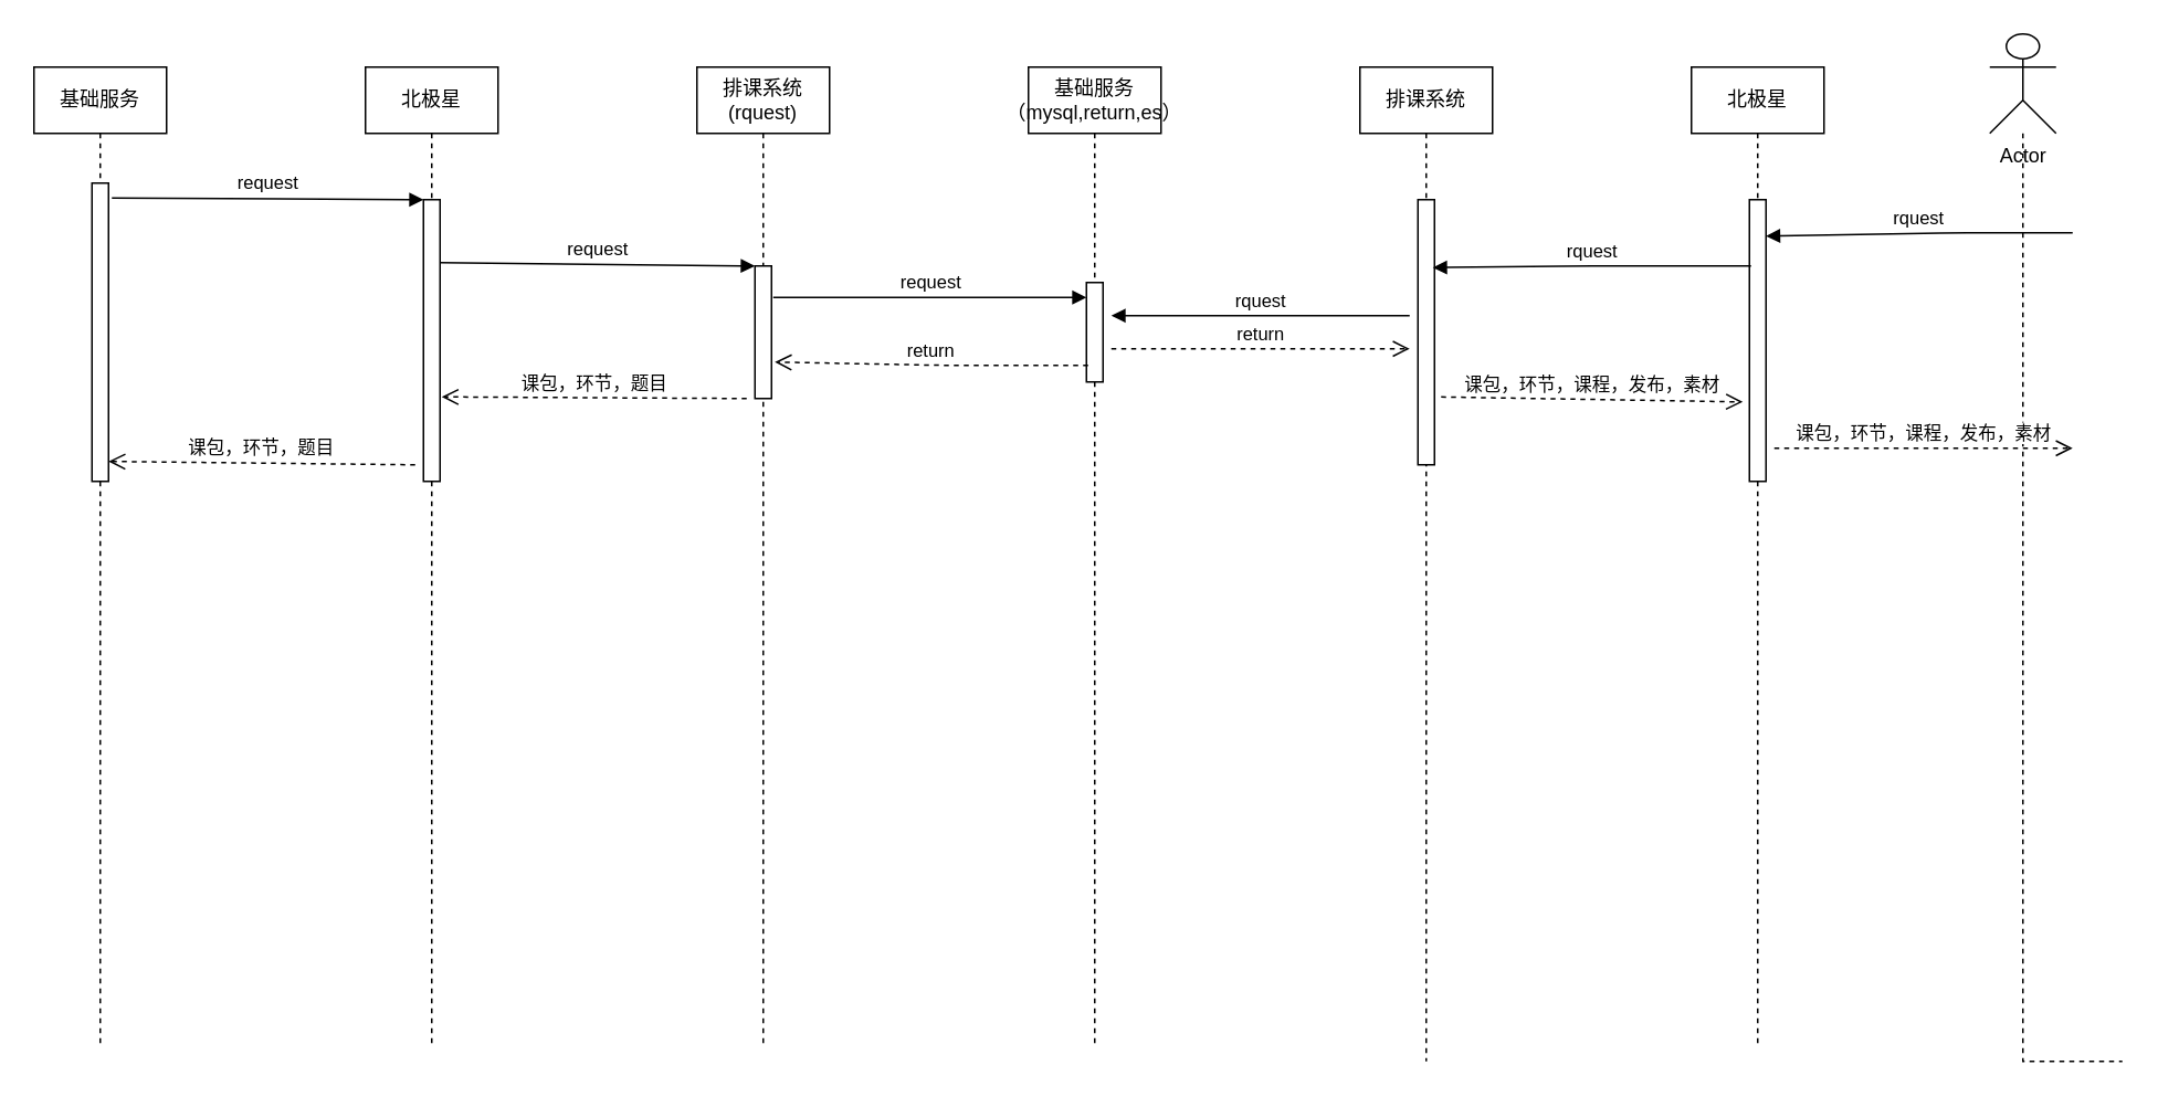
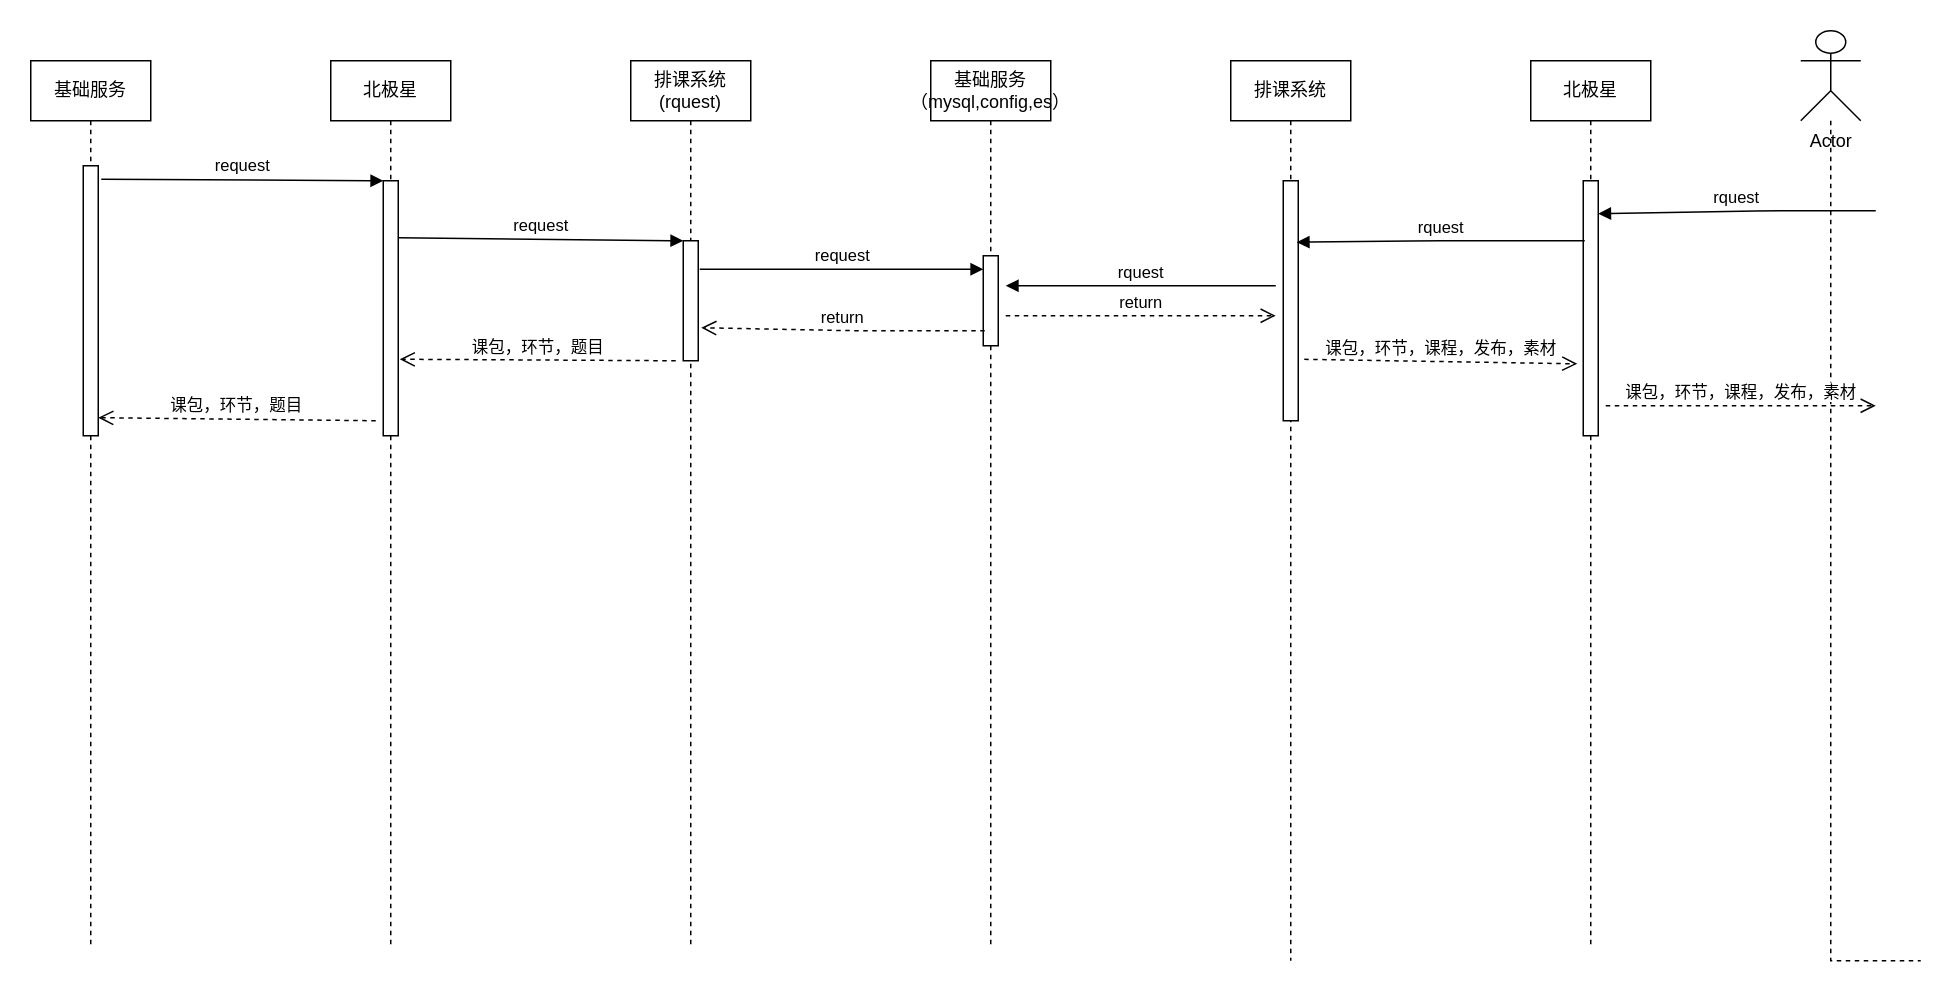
  <mxCell id="0" />
  <mxCell id="1" parent="0" />
  <mxCell id="2" value="基础服务" style="shape=umlLifeline;perimeter=lifelinePerimeter;whiteSpace=wrap;html=1;container=1;collapsible=0;recursiveResize=0;outlineConnect=0;" vertex="1" parent="1"><mxGeometry x="20" y="40" width="80" height="590" as="geometry" /></mxCell>
  <mxCell id="3" value="" style="html=1;points=[];perimeter=orthogonalPerimeter;" vertex="1" parent="2"><mxGeometry x="35" y="70" width="10" height="180" as="geometry" /></mxCell>
  <mxCell id="4" value="北极星" style="shape=umlLifeline;perimeter=lifelinePerimeter;whiteSpace=wrap;html=1;container=1;collapsible=0;recursiveResize=0;outlineConnect=0;" vertex="1" parent="1"><mxGeometry x="220" y="40" width="80" height="590" as="geometry" /></mxCell>
  <mxCell id="5" value="" style="html=1;points=[];perimeter=orthogonalPerimeter;" vertex="1" parent="4"><mxGeometry x="35" y="80" width="10" height="170" as="geometry" /></mxCell>
  <mxCell id="6" value="排课系统(rquest)" style="shape=umlLifeline;perimeter=lifelinePerimeter;whiteSpace=wrap;html=1;container=1;collapsible=0;recursiveResize=0;outlineConnect=0;" vertex="1" parent="1"><mxGeometry x="420" y="40" width="80" height="590" as="geometry" /></mxCell>
  <mxCell id="7" value="" style="html=1;points=[];perimeter=orthogonalPerimeter;" vertex="1" parent="6"><mxGeometry x="35" y="120" width="10" height="80" as="geometry" /></mxCell>
  <mxCell id="8" value="request" style="html=1;verticalAlign=bottom;endArrow=block;entryX=0;entryY=0;exitX=1.2;exitY=0.05;exitDx=0;exitDy=0;exitPerimeter=0;" edge="1" target="5" parent="1" source="3"><mxGeometry relative="1" as="geometry"><mxPoint x="70" y="120" as="sourcePoint" /></mxGeometry></mxCell>
- <mxCell id="9" value="基础服务（mysql,return,es）" style="shape=umlLifeline;perimeter=lifelinePerimeter;whiteSpace=wrap;html=1;container=1;collapsible=0;recursiveResize=0;outlineConnect=0;" vertex="1" parent="1"><mxGeometry x="620" y="40" width="80" height="590" as="geometry" /></mxCell>
+ <mxCell id="9" value="基础服务（mysql,config,es）" style="shape=umlLifeline;perimeter=lifelinePerimeter;whiteSpace=wrap;html=1;container=1;collapsible=0;recursiveResize=0;outlineConnect=0;" vertex="1" parent="1"><mxGeometry x="620" y="40" width="80" height="590" as="geometry" /></mxCell>
  <mxCell id="10" value="" style="html=1;points=[];perimeter=orthogonalPerimeter;" vertex="1" parent="9"><mxGeometry x="35" y="130" width="10" height="60" as="geometry" /></mxCell>
  <mxCell id="11" value="排课系统" style="shape=umlLifeline;perimeter=lifelinePerimeter;whiteSpace=wrap;html=1;container=1;collapsible=0;recursiveResize=0;outlineConnect=0;" vertex="1" parent="1"><mxGeometry x="820" y="40" width="80" height="600" as="geometry" /></mxCell>
  <mxCell id="12" value="" style="html=1;points=[];perimeter=orthogonalPerimeter;" vertex="1" parent="11"><mxGeometry x="35" y="80" width="10" height="160" as="geometry" /></mxCell>
  <mxCell id="13" value="request" style="html=1;verticalAlign=bottom;endArrow=block;entryX=0;entryY=0;exitX=1;exitY=0.224;exitDx=0;exitDy=0;exitPerimeter=0;" edge="1" target="7" parent="1" source="5"><mxGeometry relative="1" as="geometry"><mxPoint x="270" y="160" as="sourcePoint" /></mxGeometry></mxCell>
  <mxCell id="14" value="课包，环节，题目" style="html=1;verticalAlign=bottom;endArrow=open;dashed=1;endSize=8;entryX=1.1;entryY=0.7;entryDx=0;entryDy=0;entryPerimeter=0;" edge="1" parent="1" target="5"><mxGeometry relative="1" as="geometry"><mxPoint x="450" y="240" as="sourcePoint" /><mxPoint x="270" y="240" as="targetPoint" /></mxGeometry></mxCell>
  <mxCell id="15" value="课包，环节，题目" style="html=1;verticalAlign=bottom;endArrow=open;dashed=1;endSize=8;entryX=1;entryY=0.933;entryDx=0;entryDy=0;entryPerimeter=0;" edge="1" parent="1" target="3"><mxGeometry relative="1" as="geometry"><mxPoint x="250" y="280" as="sourcePoint" /><mxPoint x="70" y="280" as="targetPoint" /></mxGeometry></mxCell>
  <mxCell id="16" value="return" style="html=1;verticalAlign=bottom;endArrow=open;dashed=1;endSize=8;entryX=1.2;entryY=0.725;entryDx=0;entryDy=0;entryPerimeter=0;" edge="1" parent="1" target="7"><mxGeometry relative="1" as="geometry"><mxPoint x="656" y="220" as="sourcePoint" /><mxPoint x="480" y="220" as="targetPoint" /><Array as="points"><mxPoint x="570" y="220" /></Array></mxGeometry></mxCell>
  <mxCell id="17" value="request" style="html=1;verticalAlign=bottom;endArrow=block;exitX=1.1;exitY=0.238;exitDx=0;exitDy=0;exitPerimeter=0;entryX=0;entryY=0.15;entryDx=0;entryDy=0;entryPerimeter=0;" edge="1" parent="1" source="7" target="10"><mxGeometry width="80" relative="1" as="geometry"><mxPoint x="480" y="170" as="sourcePoint" /><mxPoint x="650" y="179" as="targetPoint" /><Array as="points"><mxPoint x="560" y="179" /></Array></mxGeometry></mxCell>
  <mxCell id="18" style="edgeStyle=orthogonalEdgeStyle;rounded=0;orthogonalLoop=1;jettySize=auto;html=1;dashed=1;endArrow=none;endFill=0;" edge="1" parent="1" source="19"><mxGeometry relative="1" as="geometry"><mxPoint x="1280" y="640" as="targetPoint" /><Array as="points"><mxPoint x="1280" y="640" /></Array></mxGeometry></mxCell>
  <mxCell id="19" value="Actor" style="shape=umlActor;verticalLabelPosition=bottom;verticalAlign=top;html=1;" vertex="1" parent="1"><mxGeometry x="1200" y="20" width="40" height="60" as="geometry" /></mxCell>
  <mxCell id="20" value="rquest" style="html=1;verticalAlign=bottom;endArrow=block;" edge="1" parent="1"><mxGeometry relative="1" as="geometry"><mxPoint x="850" y="190" as="sourcePoint" /><mxPoint x="670" y="190" as="targetPoint" /><Array as="points"><mxPoint x="750" y="190" /></Array></mxGeometry></mxCell>
  <mxCell id="21" value="return" style="html=1;verticalAlign=bottom;endArrow=open;dashed=1;endSize=8;" edge="1" parent="1"><mxGeometry relative="1" as="geometry"><mxPoint x="850" y="210" as="targetPoint" /><mxPoint x="670" y="210" as="sourcePoint" /><Array as="points"><mxPoint x="750" y="210" /></Array></mxGeometry></mxCell>
  <mxCell id="22" value="北极星" style="shape=umlLifeline;perimeter=lifelinePerimeter;whiteSpace=wrap;html=1;container=1;collapsible=0;recursiveResize=0;outlineConnect=0;" vertex="1" parent="1"><mxGeometry x="1020" y="40" width="80" height="590" as="geometry" /></mxCell>
  <mxCell id="23" value="" style="html=1;points=[];perimeter=orthogonalPerimeter;" vertex="1" parent="22"><mxGeometry x="35" y="80" width="10" height="170" as="geometry" /></mxCell>
  <mxCell id="24" value="rquest" style="html=1;verticalAlign=bottom;endArrow=block;" edge="1" parent="1"><mxGeometry relative="1" as="geometry"><mxPoint x="1056" y="160" as="sourcePoint" /><mxPoint x="864" y="161" as="targetPoint" /><Array as="points"><mxPoint x="950" y="160" /></Array></mxGeometry></mxCell>
  <mxCell id="25" value="课包，环节，课程，发布，素材" style="html=1;verticalAlign=bottom;endArrow=open;dashed=1;endSize=8;entryX=-0.4;entryY=0.718;entryDx=0;entryDy=0;entryPerimeter=0;exitX=1.4;exitY=0.744;exitDx=0;exitDy=0;exitPerimeter=0;" edge="1" source="12" parent="1" target="23"><mxGeometry relative="1" as="geometry"><mxPoint x="1060" y="272" as="targetPoint" /></mxGeometry></mxCell>
  <mxCell id="26" value="rquest" style="html=1;verticalAlign=bottom;endArrow=block;entryX=1;entryY=0.129;entryDx=0;entryDy=0;entryPerimeter=0;" edge="1" parent="1" target="23"><mxGeometry relative="1" as="geometry"><mxPoint x="1250" y="140" as="sourcePoint" /><mxPoint x="874" y="171" as="targetPoint" /><Array as="points"><mxPoint x="1180" y="140" /></Array></mxGeometry></mxCell>
  <mxCell id="27" value="课包，环节，课程，发布，素材" style="html=1;verticalAlign=bottom;endArrow=open;dashed=1;endSize=8;" edge="1" parent="1"><mxGeometry relative="1" as="geometry"><mxPoint x="1250" y="270" as="targetPoint" /><mxPoint x="1070" y="270" as="sourcePoint" /></mxGeometry></mxCell>
